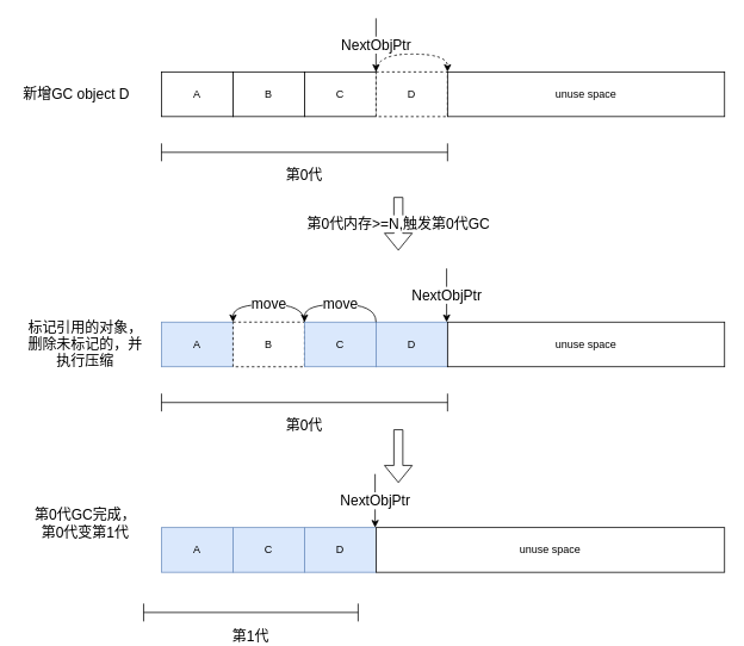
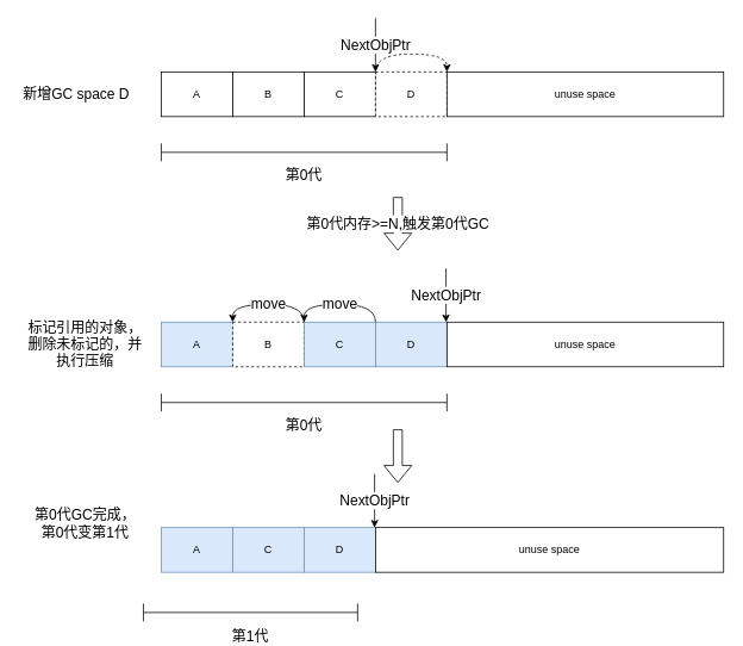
  <mxCell id="0" />
  <mxCell id="1" parent="0" />
  <mxCell id="2" value="A" style="rounded=0;whiteSpace=wrap;html=1;" vertex="1" parent="1"><mxGeometry x="180" y="80" width="80" height="50" as="geometry" /></mxCell>
  <mxCell id="3" value="B" style="rounded=0;whiteSpace=wrap;html=1;" vertex="1" parent="1"><mxGeometry x="260" y="80" width="80" height="50" as="geometry" /></mxCell>
  <mxCell id="4" value="C" style="rounded=0;whiteSpace=wrap;html=1;" vertex="1" parent="1"><mxGeometry x="340" y="80" width="80" height="50" as="geometry" /></mxCell>
  <mxCell id="5" style="edgeStyle=orthogonalEdgeStyle;rounded=0;orthogonalLoop=1;jettySize=auto;html=1;exitX=0;exitY=0;exitDx=0;exitDy=0;entryX=0;entryY=0;entryDx=0;entryDy=0;curved=1;dashed=1;" edge="1" parent="1" source="6" target="7"><mxGeometry relative="1" as="geometry" /></mxCell>
  <mxCell id="6" value="D" style="rounded=0;whiteSpace=wrap;html=1;dashed=1;" vertex="1" parent="1"><mxGeometry x="420" y="80" width="80" height="50" as="geometry" /></mxCell>
  <mxCell id="7" value="unuse space" style="rounded=0;whiteSpace=wrap;html=1;" vertex="1" parent="1"><mxGeometry x="500" y="80" width="310" height="50" as="geometry" /></mxCell>
  <mxCell id="8" value="&lt;font style=&quot;font-size: 16px;&quot;&gt;NextObjPtr&lt;/font&gt;" style="endArrow=classic;html=1;rounded=0;" edge="1" parent="1"><mxGeometry width="50" height="50" relative="1" as="geometry"><mxPoint x="420" y="20" as="sourcePoint" /><mxPoint x="420" y="80" as="targetPoint" /></mxGeometry></mxCell>
  <mxCell id="9" value="&lt;font style=&quot;font-size: 16px;&quot;&gt;第0代&lt;/font&gt;" style="shape=crossbar;whiteSpace=wrap;html=1;rounded=1;labelPosition=center;verticalLabelPosition=bottom;align=center;verticalAlign=top;" vertex="1" parent="1"><mxGeometry x="180" y="160" width="320" height="20" as="geometry" /></mxCell>
  <mxCell id="10" value="&lt;font style=&quot;font-size: 16px;&quot;&gt;第0代内存&amp;gt;=N,触发第0代GC&lt;/font&gt;" style="shape=flexArrow;endArrow=classic;html=1;rounded=0;" edge="1" parent="1"><mxGeometry width="50" height="50" relative="1" as="geometry"><mxPoint x="445" y="220" as="sourcePoint" /><mxPoint x="445" y="280" as="targetPoint" /></mxGeometry></mxCell>
  <mxCell id="11" value="A" style="rounded=0;whiteSpace=wrap;html=1;fillColor=#dae8fc;strokeColor=#6c8ebf;" vertex="1" parent="1"><mxGeometry x="180" y="360" width="80" height="50" as="geometry" /></mxCell>
  <mxCell id="12" value="B" style="rounded=0;whiteSpace=wrap;html=1;dashed=1;" vertex="1" parent="1"><mxGeometry x="260" y="360" width="80" height="50" as="geometry" /></mxCell>
  <mxCell id="13" value="&lt;font style=&quot;font-size: 16px;&quot;&gt;move&lt;/font&gt;" style="edgeStyle=orthogonalEdgeStyle;rounded=0;orthogonalLoop=1;jettySize=auto;html=1;exitX=0;exitY=0;exitDx=0;exitDy=0;entryX=0;entryY=0;entryDx=0;entryDy=0;curved=1;" edge="1" parent="1" source="14" target="12"><mxGeometry relative="1" as="geometry" /></mxCell>
  <mxCell id="14" value="C" style="rounded=0;whiteSpace=wrap;html=1;fillColor=#dae8fc;strokeColor=#6c8ebf;" vertex="1" parent="1"><mxGeometry x="340" y="360" width="80" height="50" as="geometry" /></mxCell>
  <mxCell id="15" value="D" style="rounded=0;whiteSpace=wrap;html=1;fillColor=#dae8fc;strokeColor=#6c8ebf;" vertex="1" parent="1"><mxGeometry x="420" y="360" width="80" height="50" as="geometry" /></mxCell>
  <mxCell id="16" value="unuse space" style="rounded=0;whiteSpace=wrap;html=1;" vertex="1" parent="1"><mxGeometry x="500" y="360" width="310" height="50" as="geometry" /></mxCell>
  <mxCell id="17" value="&lt;font style=&quot;font-size: 16px;&quot;&gt;NextObjPtr&lt;/font&gt;" style="endArrow=classic;html=1;rounded=0;" edge="1" parent="1"><mxGeometry width="50" height="50" relative="1" as="geometry"><mxPoint x="499" y="300" as="sourcePoint" /><mxPoint x="499" y="360" as="targetPoint" /></mxGeometry></mxCell>
  <mxCell id="18" value="&lt;font style=&quot;font-size: 16px;&quot;&gt;第0代&lt;/font&gt;" style="shape=crossbar;whiteSpace=wrap;html=1;rounded=1;labelPosition=center;verticalLabelPosition=bottom;align=center;verticalAlign=top;" vertex="1" parent="1"><mxGeometry x="180" y="440" width="320" height="20" as="geometry" /></mxCell>
  <mxCell id="19" value="&lt;font style=&quot;font-size: 16px;&quot;&gt;move&lt;/font&gt;" style="edgeStyle=orthogonalEdgeStyle;rounded=0;orthogonalLoop=1;jettySize=auto;html=1;exitX=1;exitY=0;exitDx=0;exitDy=0;entryX=0;entryY=0;entryDx=0;entryDy=0;curved=1;" edge="1" parent="1" source="14" target="14"><mxGeometry relative="1" as="geometry"><Array as="points"><mxPoint x="420" y="340" /><mxPoint x="340" y="340" /></Array></mxGeometry></mxCell>
- <mxCell id="20" value="&lt;font style=&quot;font-size: 16px;&quot;&gt;新增GC object D&lt;/font&gt;" style="text;strokeColor=none;align=center;fillColor=none;html=1;verticalAlign=middle;whiteSpace=wrap;rounded=0;" vertex="1" parent="1"><mxGeometry y="90" width="130" height="30" as="geometry" x="20" /></mxCell>
+ <mxCell id="20" value="&lt;font style=&quot;font-size: 16px;&quot;&gt;新增GC space D&lt;/font&gt;" style="text;strokeColor=none;align=center;fillColor=none;html=1;verticalAlign=middle;whiteSpace=wrap;rounded=0;" vertex="1" parent="1"><mxGeometry y="90" width="130" height="30" as="geometry" x="20" /></mxCell>
  <mxCell id="21" value="&lt;font style=&quot;font-size: 16px;&quot;&gt;标记引用的对象，删除未标记的，并执行压缩&lt;/font&gt;" style="text;strokeColor=none;align=center;fillColor=none;html=1;verticalAlign=middle;whiteSpace=wrap;rounded=0;" vertex="1" parent="1"><mxGeometry x="30" y="370" width="130" height="30" as="geometry" /></mxCell>
  <mxCell id="22" value="" style="shape=flexArrow;endArrow=classic;html=1;rounded=0;" edge="1" parent="1"><mxGeometry width="50" height="50" relative="1" as="geometry"><mxPoint x="445" y="480" as="sourcePoint" /><mxPoint x="445" y="540" as="targetPoint" /></mxGeometry></mxCell>
  <mxCell id="23" value="A" style="rounded=0;whiteSpace=wrap;html=1;fillColor=#dae8fc;strokeColor=#6c8ebf;" vertex="1" parent="1"><mxGeometry x="180" y="590" width="80" height="50" as="geometry" /></mxCell>
  <mxCell id="24" value="C" style="rounded=0;whiteSpace=wrap;html=1;fillColor=#dae8fc;strokeColor=#6c8ebf;" vertex="1" parent="1"><mxGeometry x="260" y="590" width="80" height="50" as="geometry" /></mxCell>
  <mxCell id="25" value="D" style="rounded=0;whiteSpace=wrap;html=1;fillColor=#dae8fc;strokeColor=#6c8ebf;" vertex="1" parent="1"><mxGeometry x="340" y="590" width="80" height="50" as="geometry" /></mxCell>
  <mxCell id="26" value="unuse space" style="rounded=0;whiteSpace=wrap;html=1;" vertex="1" parent="1"><mxGeometry x="420" y="590" width="390" height="50" as="geometry" /></mxCell>
  <mxCell id="27" value="&lt;font style=&quot;font-size: 16px;&quot;&gt;第1代&lt;/font&gt;" style="shape=crossbar;whiteSpace=wrap;html=1;rounded=1;labelPosition=center;verticalLabelPosition=bottom;align=center;verticalAlign=top;" vertex="1" parent="1"><mxGeometry x="160" y="675" width="240" height="20" as="geometry" /></mxCell>
  <mxCell id="28" value="&lt;font style=&quot;font-size: 16px;&quot;&gt;NextObjPtr&lt;/font&gt;" style="endArrow=classic;html=1;rounded=0;" edge="1" parent="1"><mxGeometry width="50" height="50" relative="1" as="geometry"><mxPoint x="419" y="530" as="sourcePoint" /><mxPoint x="419" y="590" as="targetPoint" /></mxGeometry></mxCell>
  <mxCell id="29" value="&lt;font style=&quot;font-size: 16px;&quot;&gt;第0代GC完成，第0代变第1代&lt;/font&gt;" style="text;strokeColor=none;align=center;fillColor=none;html=1;verticalAlign=middle;whiteSpace=wrap;rounded=0;" vertex="1" parent="1"><mxGeometry x="30" y="570" width="130" height="30" as="geometry" /></mxCell>
